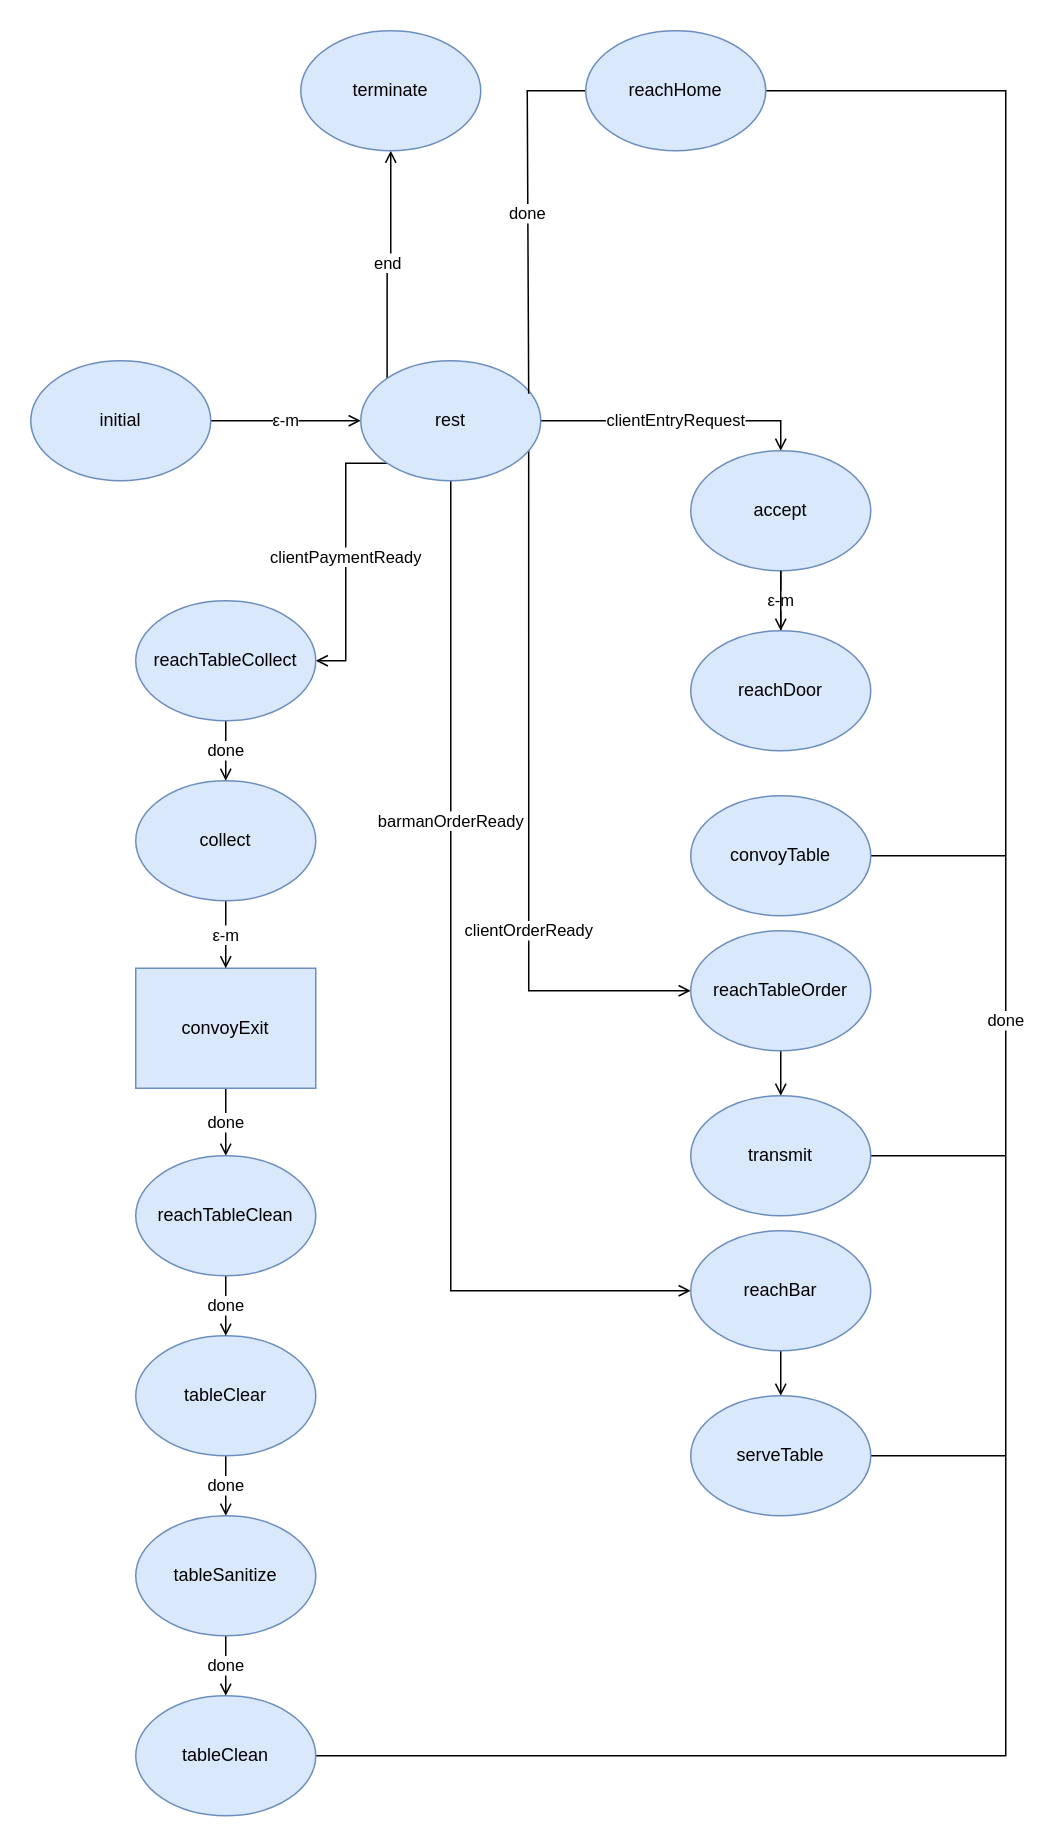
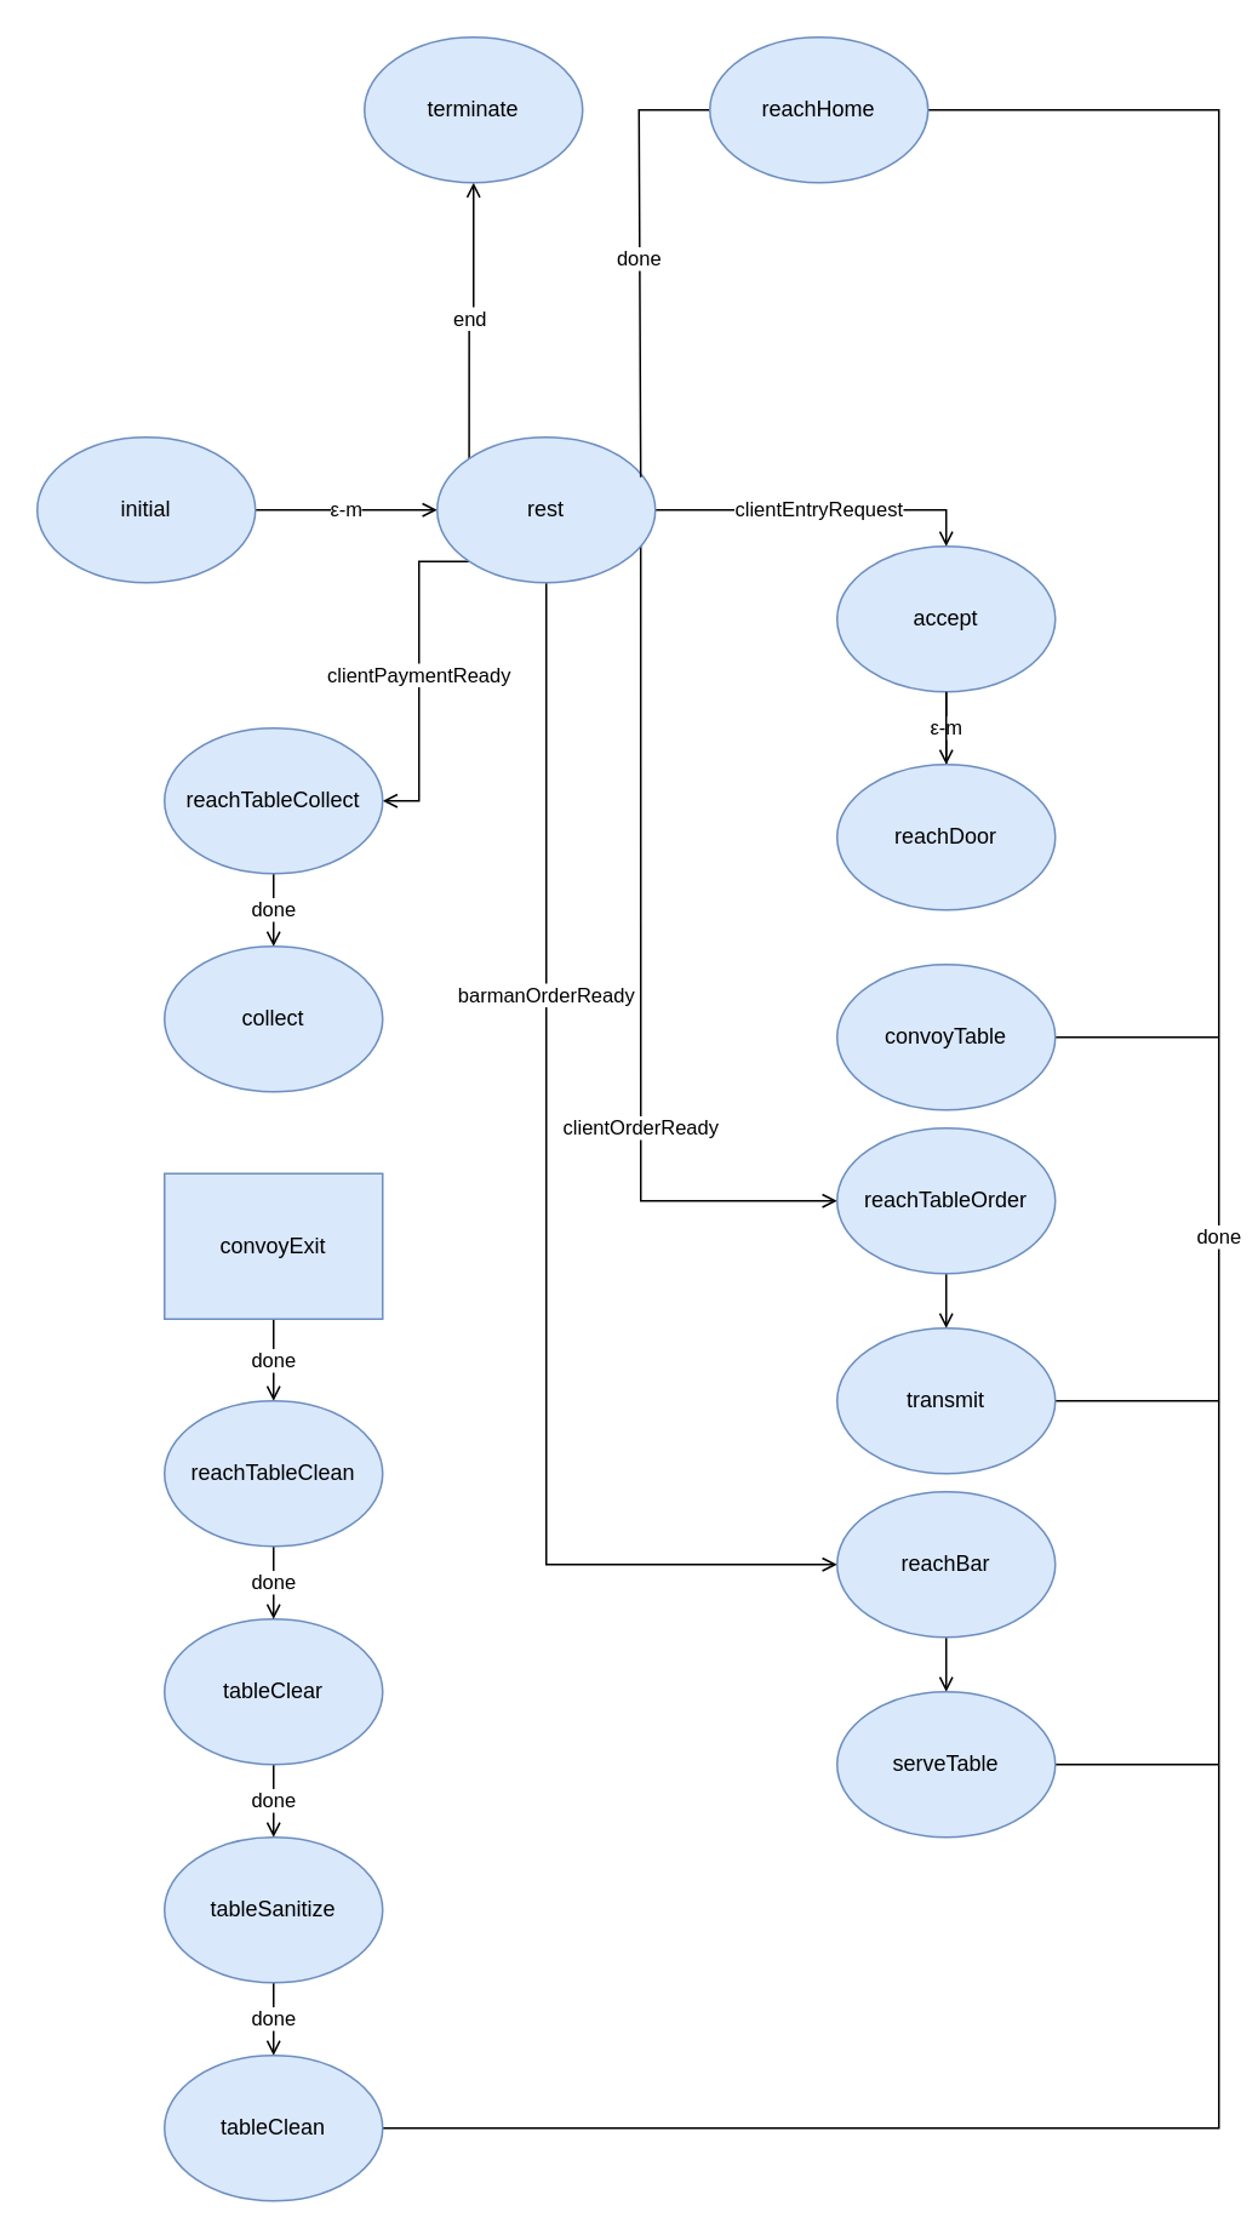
  <mxCell id="0" />
  <mxCell id="1" parent="0" />
  <mxCell id="2" value="&lt;span class=&quot;st&quot;&gt;ε-m&lt;/span&gt;" style="edgeStyle=orthogonalEdgeStyle;rounded=0;orthogonalLoop=1;jettySize=auto;html=1;entryX=0;entryY=0.5;entryDx=0;entryDy=0;endArrow=open;endFill=0;" parent="1" source="3" target="9" edge="1"><mxGeometry relative="1" as="geometry" /></mxCell>
  <mxCell id="3" value="initial" style="ellipse;whiteSpace=wrap;html=1;fillColor=#dae8fc;strokeColor=#6c8ebf;" parent="1" vertex="1"><mxGeometry x="20" y="240" width="120" height="80" as="geometry" /></mxCell>
  <mxCell id="4" value="clientEntryRequest" style="edgeStyle=orthogonalEdgeStyle;rounded=0;orthogonalLoop=1;jettySize=auto;html=1;entryX=0.5;entryY=0;entryDx=0;entryDy=0;endArrow=open;endFill=0;" parent="1" source="9" target="11" edge="1"><mxGeometry relative="1" as="geometry" /></mxCell>
  <mxCell id="5" value="clientOrderReady" style="edgeStyle=orthogonalEdgeStyle;rounded=0;orthogonalLoop=1;jettySize=auto;html=1;entryX=0;entryY=0.5;entryDx=0;entryDy=0;endArrow=open;endFill=0;exitX=0.933;exitY=0.738;exitDx=0;exitDy=0;exitPerimeter=0;" parent="1" source="9" target="15" edge="1"><mxGeometry x="0.369" relative="1" as="geometry"><mxPoint x="300" y="380" as="sourcePoint" /><Array as="points"><mxPoint x="352" y="660" /></Array><mxPoint as="offset" /></mxGeometry></mxCell>
  <mxCell id="6" value="barmanOrderReady" style="edgeStyle=orthogonalEdgeStyle;rounded=0;orthogonalLoop=1;jettySize=auto;html=1;exitX=0.5;exitY=1;exitDx=0;exitDy=0;entryX=0;entryY=0.5;entryDx=0;entryDy=0;endArrow=open;endFill=0;" parent="1" source="9" target="17" edge="1"><mxGeometry x="-0.352" relative="1" as="geometry"><Array as="points"><mxPoint x="300" y="860" /></Array><mxPoint as="offset" /></mxGeometry></mxCell>
  <mxCell id="7" value="clientPaymentReady" style="edgeStyle=orthogonalEdgeStyle;rounded=0;orthogonalLoop=1;jettySize=auto;html=1;exitX=0;exitY=1;exitDx=0;exitDy=0;entryX=1;entryY=0.5;entryDx=0;entryDy=0;endArrow=open;endFill=0;" parent="1" source="9" target="19" edge="1"><mxGeometry relative="1" as="geometry"><Array as="points"><mxPoint x="230" y="308" /><mxPoint x="230" y="440" /></Array></mxGeometry></mxCell>
  <mxCell id="8" value="end" style="edgeStyle=orthogonalEdgeStyle;rounded=0;orthogonalLoop=1;jettySize=auto;html=1;exitX=0;exitY=0;exitDx=0;exitDy=0;endArrow=open;endFill=0;" parent="1" source="9" target="28" edge="1"><mxGeometry relative="1" as="geometry"><mxPoint x="258" y="170" as="targetPoint" /></mxGeometry></mxCell>
  <mxCell id="9" value="rest" style="ellipse;whiteSpace=wrap;html=1;fillColor=#dae8fc;strokeColor=#6c8ebf;" parent="1" vertex="1"><mxGeometry x="240" y="240" width="120" height="80" as="geometry" /></mxCell>
  <mxCell id="10" value="&lt;span class=&quot;st&quot;&gt;ε&lt;/span&gt;-m" style="edgeStyle=orthogonalEdgeStyle;rounded=0;orthogonalLoop=1;jettySize=auto;html=1;entryX=0.5;entryY=0;entryDx=0;entryDy=0;endArrow=open;endFill=0;" parent="1" source="11" target="13" edge="1"><mxGeometry relative="1" as="geometry" /></mxCell>
  <mxCell id="11" value="accept" style="ellipse;whiteSpace=wrap;html=1;fillColor=#dae8fc;strokeColor=#6c8ebf;" parent="1" vertex="1"><mxGeometry x="460" y="300" width="120" height="80" as="geometry" /></mxCell>
  <mxCell id="12" value="" style="edgeStyle=orthogonalEdgeStyle;rounded=0;orthogonalLoop=1;jettySize=auto;html=1;endArrow=none;endFill=0;" parent="1" source="13" target="11" edge="1"><mxGeometry relative="1" as="geometry" /></mxCell>
  <mxCell id="13" value="reachDoor" style="ellipse;whiteSpace=wrap;html=1;fillColor=#dae8fc;strokeColor=#6c8ebf;" parent="1" vertex="1"><mxGeometry x="460" y="420" width="120" height="80" as="geometry" /></mxCell>
  <mxCell id="14" style="edgeStyle=orthogonalEdgeStyle;rounded=0;orthogonalLoop=1;jettySize=auto;html=1;entryX=0.5;entryY=0;entryDx=0;entryDy=0;endArrow=open;endFill=0;" parent="1" source="15" target="32" edge="1"><mxGeometry relative="1" as="geometry" /></mxCell>
  <mxCell id="15" value="reachTableOrder" style="ellipse;whiteSpace=wrap;html=1;fillColor=#dae8fc;strokeColor=#6c8ebf;" parent="1" vertex="1"><mxGeometry x="460" y="620" width="120" height="80" as="geometry" /></mxCell>
  <mxCell id="16" style="edgeStyle=orthogonalEdgeStyle;rounded=0;orthogonalLoop=1;jettySize=auto;html=1;entryX=0.5;entryY=0;entryDx=0;entryDy=0;endArrow=open;endFill=0;" parent="1" source="17" target="34" edge="1"><mxGeometry relative="1" as="geometry" /></mxCell>
  <mxCell id="17" value="reachBar" style="ellipse;whiteSpace=wrap;html=1;fillColor=#dae8fc;strokeColor=#6c8ebf;" parent="1" vertex="1"><mxGeometry x="460" y="820" width="120" height="80" as="geometry" /></mxCell>
  <mxCell id="18" value="done" style="edgeStyle=orthogonalEdgeStyle;rounded=0;orthogonalLoop=1;jettySize=auto;html=1;entryX=0.5;entryY=0;entryDx=0;entryDy=0;endArrow=open;endFill=0;" parent="1" source="19" target="36" edge="1"><mxGeometry relative="1" as="geometry" /></mxCell>
  <mxCell id="19" value="reachTableCollect" style="ellipse;whiteSpace=wrap;html=1;fillColor=#dae8fc;strokeColor=#6c8ebf;" parent="1" vertex="1"><mxGeometry x="90" y="400" width="120" height="80" as="geometry" /></mxCell>
  <mxCell id="20" value="done" style="edgeStyle=orthogonalEdgeStyle;rounded=0;orthogonalLoop=1;jettySize=auto;html=1;entryX=0.5;entryY=0;entryDx=0;entryDy=0;endArrow=open;endFill=0;" parent="1" source="21" target="38" edge="1"><mxGeometry relative="1" as="geometry" /></mxCell>
  <mxCell id="21" value="convoyExit" style="whiteSpace=wrap;html=1;fillColor=#dae8fc;strokeColor=#6c8ebf;rounded=0;" parent="1" vertex="1"><mxGeometry x="90" y="645" width="120" height="80" as="geometry" /></mxCell>
  <mxCell id="22" value="done" style="edgeStyle=orthogonalEdgeStyle;rounded=0;orthogonalLoop=1;jettySize=auto;html=1;entryX=0.5;entryY=0;entryDx=0;entryDy=0;endArrow=open;endFill=0;" parent="1" source="23" target="25" edge="1"><mxGeometry relative="1" as="geometry" /></mxCell>
  <mxCell id="23" value="&lt;div&gt;tableClear&lt;/div&gt;" style="ellipse;whiteSpace=wrap;html=1;fillColor=#dae8fc;strokeColor=#6c8ebf;" parent="1" vertex="1"><mxGeometry x="90" y="890" width="120" height="80" as="geometry" /></mxCell>
  <mxCell id="24" value="done" style="edgeStyle=orthogonalEdgeStyle;rounded=0;orthogonalLoop=1;jettySize=auto;html=1;entryX=0.5;entryY=0;entryDx=0;entryDy=0;endArrow=open;endFill=0;" parent="1" source="25" target="27" edge="1"><mxGeometry relative="1" as="geometry" /></mxCell>
  <mxCell id="25" value="tableSanitize" style="ellipse;whiteSpace=wrap;html=1;fillColor=#dae8fc;strokeColor=#6c8ebf;" parent="1" vertex="1"><mxGeometry x="90" y="1010" width="120" height="80" as="geometry" /></mxCell>
  <mxCell id="26" value="done" style="edgeStyle=orthogonalEdgeStyle;rounded=0;orthogonalLoop=1;jettySize=auto;html=1;exitX=1;exitY=0.5;exitDx=0;exitDy=0;endArrow=none;endFill=0;entryX=1;entryY=0.5;entryDx=0;entryDy=0;" parent="1" source="27" target="40" edge="1"><mxGeometry x="0.098" relative="1" as="geometry"><mxPoint x="300" y="230" as="targetPoint" /><Array as="points"><mxPoint x="670" y="1170" /><mxPoint x="670" y="60" /></Array><mxPoint as="offset" /></mxGeometry></mxCell>
  <mxCell id="27" value="tableClean" style="ellipse;whiteSpace=wrap;html=1;fillColor=#dae8fc;strokeColor=#6c8ebf;" parent="1" vertex="1"><mxGeometry x="90" y="1130" width="120" height="80" as="geometry" /></mxCell>
  <mxCell id="28" value="terminate" style="ellipse;whiteSpace=wrap;html=1;fillColor=#dae8fc;strokeColor=#6c8ebf;" parent="1" vertex="1"><mxGeometry x="200" y="20" width="120" height="80" as="geometry" /></mxCell>
  <mxCell id="29" style="edgeStyle=orthogonalEdgeStyle;rounded=0;orthogonalLoop=1;jettySize=auto;html=1;endArrow=none;endFill=0;" parent="1" source="30" edge="1"><mxGeometry relative="1" as="geometry"><mxPoint x="670" y="570" as="targetPoint" /></mxGeometry></mxCell>
  <mxCell id="30" value="convoyTable" style="ellipse;whiteSpace=wrap;html=1;fillColor=#dae8fc;strokeColor=#6c8ebf;" parent="1" vertex="1"><mxGeometry x="460" y="530" width="120" height="80" as="geometry" /></mxCell>
  <mxCell id="31" style="edgeStyle=orthogonalEdgeStyle;rounded=0;orthogonalLoop=1;jettySize=auto;html=1;exitX=1;exitY=0.5;exitDx=0;exitDy=0;endArrow=none;endFill=0;" parent="1" source="32" edge="1"><mxGeometry relative="1" as="geometry"><mxPoint x="670" y="770" as="targetPoint" /></mxGeometry></mxCell>
  <mxCell id="32" value="transmit" style="ellipse;whiteSpace=wrap;html=1;fillColor=#dae8fc;strokeColor=#6c8ebf;" parent="1" vertex="1"><mxGeometry x="460" y="730" width="120" height="80" as="geometry" /></mxCell>
  <mxCell id="33" style="edgeStyle=orthogonalEdgeStyle;rounded=0;orthogonalLoop=1;jettySize=auto;html=1;endArrow=none;endFill=0;" parent="1" source="34" edge="1"><mxGeometry relative="1" as="geometry"><mxPoint x="670" y="970" as="targetPoint" /></mxGeometry></mxCell>
  <mxCell id="34" value="serveTable" style="ellipse;whiteSpace=wrap;html=1;fillColor=#dae8fc;strokeColor=#6c8ebf;" parent="1" vertex="1"><mxGeometry x="460" y="930" width="120" height="80" as="geometry" /></mxCell>
- <mxCell id="35" value="&lt;span class=&quot;st&quot;&gt;ε-m&lt;/span&gt;" style="edgeStyle=orthogonalEdgeStyle;rounded=0;orthogonalLoop=1;jettySize=auto;html=1;entryX=0.5;entryY=0;entryDx=0;entryDy=0;endArrow=open;endFill=0;" parent="1" source="36" target="21" edge="1"><mxGeometry relative="1" as="geometry" /></mxCell>
  <mxCell id="36" value="collect" style="ellipse;whiteSpace=wrap;html=1;fillColor=#dae8fc;strokeColor=#6c8ebf;" parent="1" vertex="1"><mxGeometry x="90" y="520" width="120" height="80" as="geometry" /></mxCell>
  <mxCell id="37" value="done" style="edgeStyle=orthogonalEdgeStyle;rounded=0;orthogonalLoop=1;jettySize=auto;html=1;entryX=0.5;entryY=0;entryDx=0;entryDy=0;endArrow=open;endFill=0;" parent="1" source="38" target="23" edge="1"><mxGeometry relative="1" as="geometry" /></mxCell>
  <mxCell id="38" value="reachTableClean" style="ellipse;whiteSpace=wrap;html=1;fillColor=#dae8fc;strokeColor=#6c8ebf;" parent="1" vertex="1"><mxGeometry x="90" y="770" width="120" height="80" as="geometry" /></mxCell>
  <mxCell id="39" value="done" style="edgeStyle=orthogonalEdgeStyle;rounded=0;orthogonalLoop=1;jettySize=auto;html=1;entryX=0.933;entryY=0.275;entryDx=0;entryDy=0;endArrow=none;endFill=0;entryPerimeter=0;" parent="1" source="40" target="9" edge="1"><mxGeometry relative="1" as="geometry"><Array as="points"><mxPoint x="351" y="60" /></Array></mxGeometry></mxCell>
  <mxCell id="40" value="reachHome" style="ellipse;whiteSpace=wrap;html=1;fillColor=#dae8fc;strokeColor=#6c8ebf;" parent="1" vertex="1"><mxGeometry x="390" y="20" width="120" height="80" as="geometry" /></mxCell>
